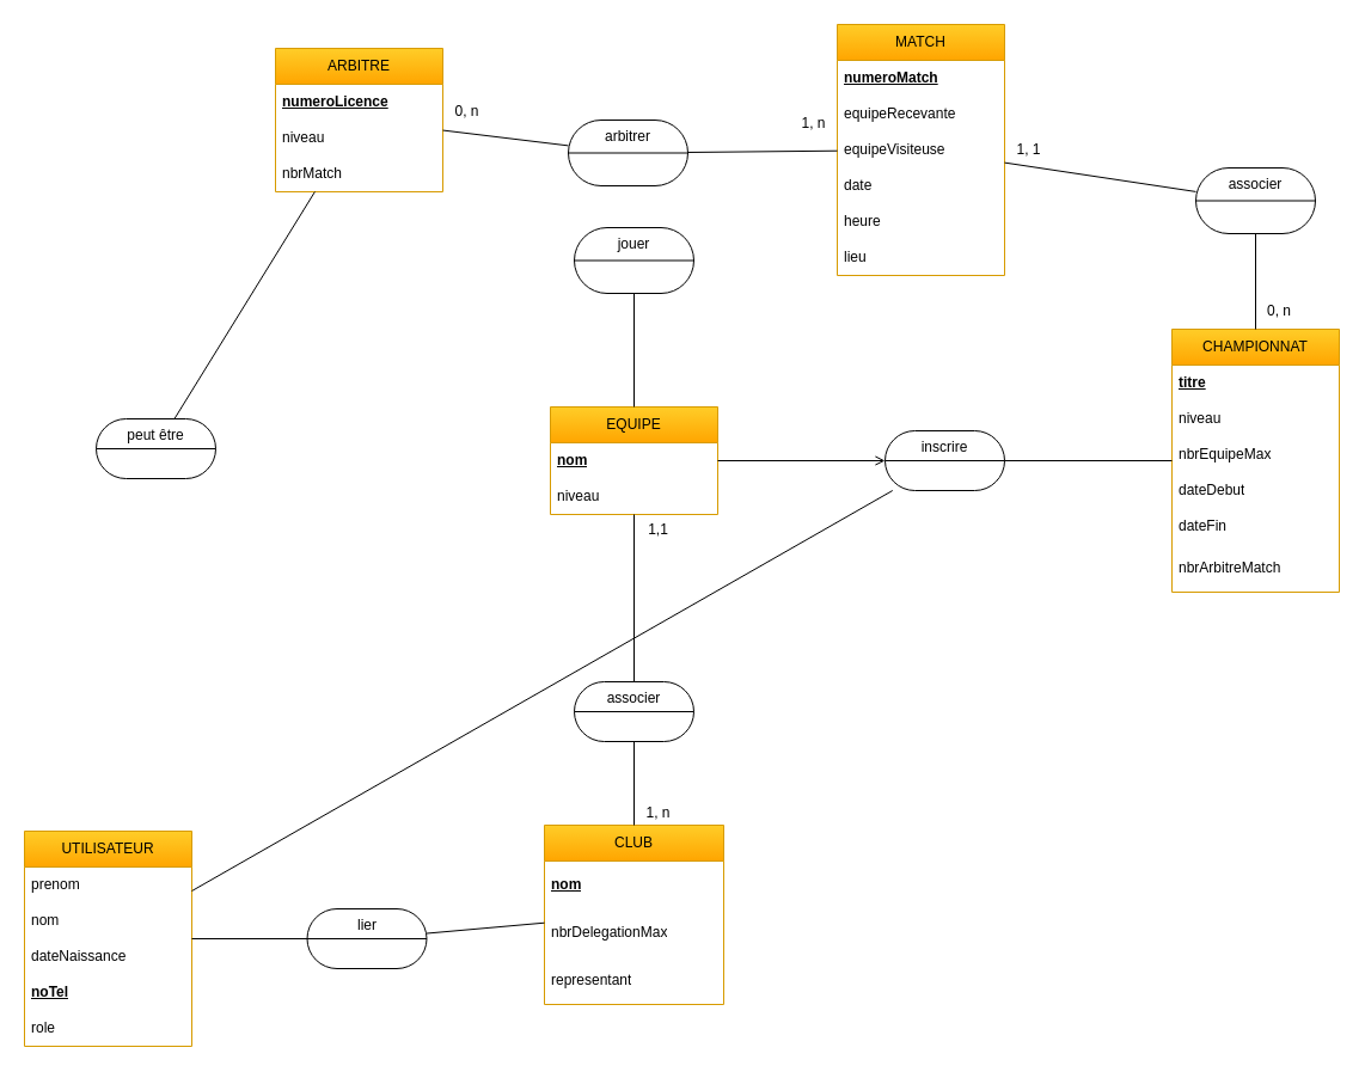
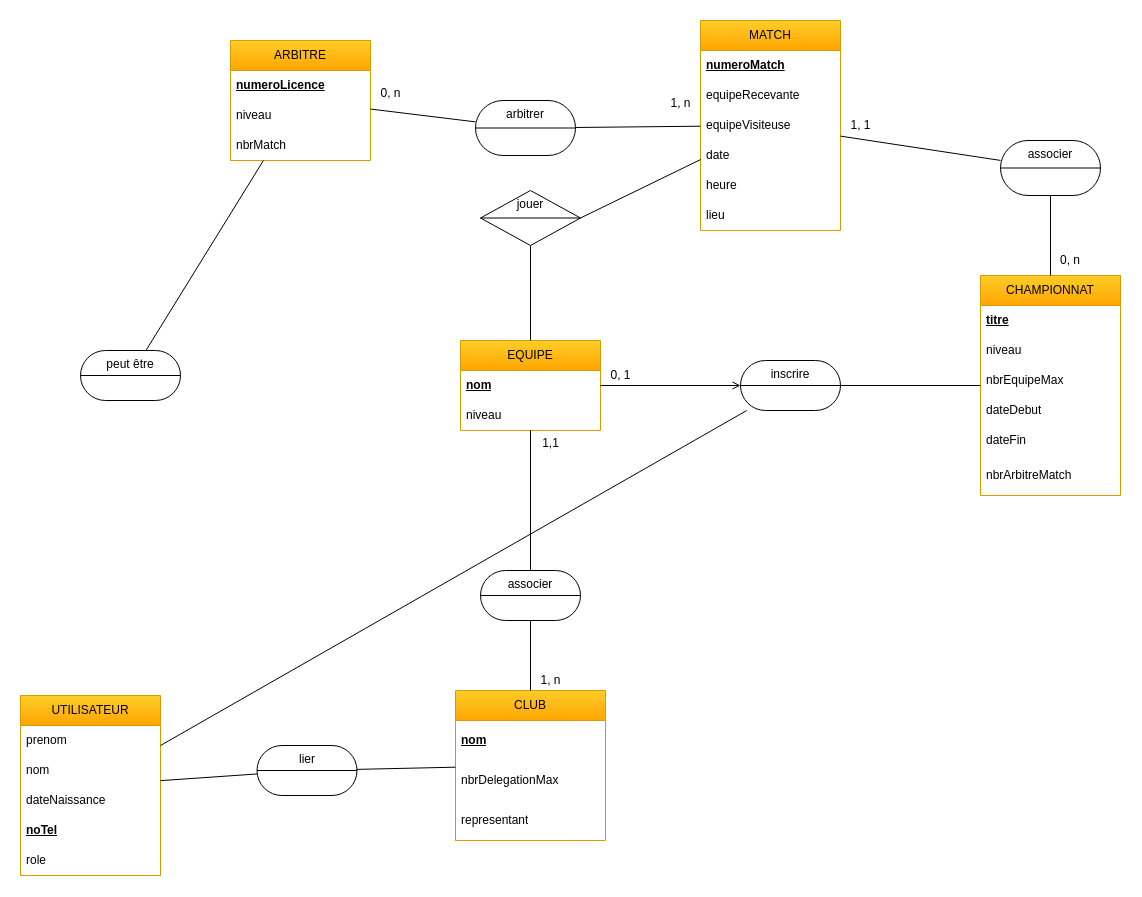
  <mxCell id="0" />
  <mxCell id="1" parent="0" />
  <mxCell id="2" value="EQUIPE" style="swimlane;fontStyle=0;childLayout=stackLayout;horizontal=1;startSize=30;horizontalStack=0;resizeParent=1;resizeParentMax=0;resizeLast=0;collapsible=1;marginBottom=0;whiteSpace=wrap;html=1;fillColor=#ffcd28;strokeColor=#d79b00;gradientColor=#ffa500;" parent="1" vertex="1"><mxGeometry x="460" y="340" width="140" height="90" as="geometry" /></mxCell>
  <mxCell id="3" value="nom" style="text;strokeColor=none;fillColor=none;align=left;verticalAlign=middle;spacingLeft=4;spacingRight=4;overflow=hidden;points=[[0,0.5],[1,0.5]];portConstraint=eastwest;rotatable=0;whiteSpace=wrap;html=1;fontStyle=5" parent="2" vertex="1"><mxGeometry y="30" width="140" height="30" as="geometry" /></mxCell>
  <mxCell id="4" value="niveau" style="text;strokeColor=none;fillColor=none;align=left;verticalAlign=middle;spacingLeft=4;spacingRight=4;overflow=hidden;points=[[0,0.5],[1,0.5]];portConstraint=eastwest;rotatable=0;whiteSpace=wrap;html=1;" parent="2" vertex="1"><mxGeometry y="60" width="140" height="30" as="geometry" /></mxCell>
  <mxCell id="5" value="CLUB" style="swimlane;fontStyle=0;childLayout=stackLayout;horizontal=1;startSize=30;horizontalStack=0;resizeParent=1;resizeParentMax=0;resizeLast=0;collapsible=1;marginBottom=0;whiteSpace=wrap;html=1;fillColor=#ffcd28;gradientColor=#ffa500;strokeColor=#d79b00;" parent="1" vertex="1"><mxGeometry x="455" y="690" width="150" height="150" as="geometry" /></mxCell>
  <mxCell id="6" value="nom" style="text;strokeColor=none;fillColor=none;align=left;verticalAlign=middle;spacingLeft=4;spacingRight=4;overflow=hidden;points=[[0,0.5],[1,0.5]];portConstraint=eastwest;rotatable=0;whiteSpace=wrap;html=1;fontStyle=5" parent="5" vertex="1"><mxGeometry y="30" width="150" height="40" as="geometry" /></mxCell>
  <mxCell id="7" value="nbrDelegationMax" style="text;strokeColor=none;fillColor=none;align=left;verticalAlign=middle;spacingLeft=4;spacingRight=4;overflow=hidden;points=[[0,0.5],[1,0.5]];portConstraint=eastwest;rotatable=0;whiteSpace=wrap;html=1;" parent="5" vertex="1"><mxGeometry y="70" width="150" height="40" as="geometry" /></mxCell>
  <mxCell id="8" value="representant" style="text;strokeColor=none;fillColor=none;align=left;verticalAlign=middle;spacingLeft=4;spacingRight=4;overflow=hidden;points=[[0,0.5],[1,0.5]];portConstraint=eastwest;rotatable=0;whiteSpace=wrap;html=1;" parent="5" vertex="1"><mxGeometry y="110" width="150" height="40" as="geometry" /></mxCell>
  <mxCell id="9" value="ARBITRE" style="swimlane;fontStyle=0;childLayout=stackLayout;horizontal=1;startSize=30;horizontalStack=0;resizeParent=1;resizeParentMax=0;resizeLast=0;collapsible=1;marginBottom=0;whiteSpace=wrap;html=1;fillColor=#ffcd28;gradientColor=#ffa500;strokeColor=#d79b00;" parent="1" vertex="1"><mxGeometry x="230" y="40" width="140" height="120" as="geometry" /></mxCell>
  <mxCell id="10" value="numeroLicence" style="text;strokeColor=none;fillColor=none;align=left;verticalAlign=middle;spacingLeft=4;spacingRight=4;overflow=hidden;points=[[0,0.5],[1,0.5]];portConstraint=eastwest;rotatable=0;whiteSpace=wrap;html=1;fontStyle=5" parent="9" vertex="1"><mxGeometry y="30" width="140" height="30" as="geometry" /></mxCell>
  <mxCell id="11" value="niveau" style="text;strokeColor=none;fillColor=none;align=left;verticalAlign=middle;spacingLeft=4;spacingRight=4;overflow=hidden;points=[[0,0.5],[1,0.5]];portConstraint=eastwest;rotatable=0;whiteSpace=wrap;html=1;" parent="9" vertex="1"><mxGeometry y="60" width="140" height="30" as="geometry" /></mxCell>
  <mxCell id="12" value="nbrMatch" style="text;strokeColor=none;fillColor=none;align=left;verticalAlign=middle;spacingLeft=4;spacingRight=4;overflow=hidden;points=[[0,0.5],[1,0.5]];portConstraint=eastwest;rotatable=0;whiteSpace=wrap;html=1;" parent="9" vertex="1"><mxGeometry y="90" width="140" height="30" as="geometry" /></mxCell>
  <mxCell id="13" value="UTILISATEUR" style="swimlane;fontStyle=0;childLayout=stackLayout;horizontal=1;startSize=30;horizontalStack=0;resizeParent=1;resizeParentMax=0;resizeLast=0;collapsible=1;marginBottom=0;whiteSpace=wrap;html=1;fillColor=#ffcd28;gradientColor=#ffa500;strokeColor=#d79b00;" parent="1" vertex="1"><mxGeometry x="20" y="695" width="140" height="180" as="geometry"><mxRectangle x="570" y="300" width="90" height="30" as="alternateBounds" /></mxGeometry></mxCell>
  <mxCell id="14" value="prenom" style="text;strokeColor=none;fillColor=none;align=left;verticalAlign=middle;spacingLeft=4;spacingRight=4;overflow=hidden;points=[[0,0.5],[1,0.5]];portConstraint=eastwest;rotatable=0;whiteSpace=wrap;html=1;fontStyle=0" parent="13" vertex="1"><mxGeometry y="30" width="140" height="30" as="geometry" /></mxCell>
  <mxCell id="15" value="nom" style="text;strokeColor=none;fillColor=none;align=left;verticalAlign=middle;spacingLeft=4;spacingRight=4;overflow=hidden;points=[[0,0.5],[1,0.5]];portConstraint=eastwest;rotatable=0;whiteSpace=wrap;html=1;fontStyle=0" parent="13" vertex="1"><mxGeometry y="60" width="140" height="30" as="geometry" /></mxCell>
  <mxCell id="16" value="dateNaissance" style="text;strokeColor=none;fillColor=none;align=left;verticalAlign=middle;spacingLeft=4;spacingRight=4;overflow=hidden;points=[[0,0.5],[1,0.5]];portConstraint=eastwest;rotatable=0;whiteSpace=wrap;html=1;fontStyle=0" parent="13" vertex="1"><mxGeometry y="90" width="140" height="30" as="geometry" /></mxCell>
  <mxCell id="17" value="noTel" style="text;strokeColor=none;fillColor=none;align=left;verticalAlign=middle;spacingLeft=4;spacingRight=4;overflow=hidden;points=[[0,0.5],[1,0.5]];portConstraint=eastwest;rotatable=0;whiteSpace=wrap;html=1;fontStyle=5" parent="13" vertex="1"><mxGeometry y="120" width="140" height="30" as="geometry" /></mxCell>
  <mxCell id="18" value="role" style="text;strokeColor=none;fillColor=none;align=left;verticalAlign=middle;spacingLeft=4;spacingRight=4;overflow=hidden;points=[[0,0.5],[1,0.5]];portConstraint=eastwest;rotatable=0;whiteSpace=wrap;html=1;" parent="13" vertex="1"><mxGeometry y="150" width="140" height="30" as="geometry" /></mxCell>
  <mxCell id="19" value="CHAMPIONNAT" style="swimlane;fontStyle=0;childLayout=stackLayout;horizontal=1;startSize=30;horizontalStack=0;resizeParent=1;resizeParentMax=0;resizeLast=0;collapsible=1;marginBottom=0;whiteSpace=wrap;html=1;fillColor=#ffcd28;strokeColor=#d79b00;gradientColor=#ffa500;" parent="1" vertex="1"><mxGeometry x="980" y="275" width="140" height="220" as="geometry" /></mxCell>
  <mxCell id="20" value="titre" style="text;strokeColor=none;fillColor=none;align=left;verticalAlign=middle;spacingLeft=4;spacingRight=4;overflow=hidden;points=[[0,0.5],[1,0.5]];portConstraint=eastwest;rotatable=0;whiteSpace=wrap;html=1;fontStyle=5" parent="19" vertex="1"><mxGeometry y="30" width="140" height="30" as="geometry" /></mxCell>
  <mxCell id="21" value="niveau" style="text;strokeColor=none;fillColor=none;align=left;verticalAlign=middle;spacingLeft=4;spacingRight=4;overflow=hidden;points=[[0,0.5],[1,0.5]];portConstraint=eastwest;rotatable=0;whiteSpace=wrap;html=1;" parent="19" vertex="1"><mxGeometry y="60" width="140" height="30" as="geometry" /></mxCell>
  <mxCell id="22" value="nbrEquipeMax" style="text;strokeColor=none;fillColor=none;align=left;verticalAlign=middle;spacingLeft=4;spacingRight=4;overflow=hidden;points=[[0,0.5],[1,0.5]];portConstraint=eastwest;rotatable=0;whiteSpace=wrap;html=1;" parent="19" vertex="1"><mxGeometry y="90" width="140" height="30" as="geometry" /></mxCell>
  <mxCell id="23" value="dateDebut" style="text;strokeColor=none;fillColor=none;align=left;verticalAlign=middle;spacingLeft=4;spacingRight=4;overflow=hidden;points=[[0,0.5],[1,0.5]];portConstraint=eastwest;rotatable=0;whiteSpace=wrap;html=1;" parent="19" vertex="1"><mxGeometry y="120" width="140" height="30" as="geometry" /></mxCell>
  <mxCell id="24" value="dateFin" style="text;strokeColor=none;fillColor=none;align=left;verticalAlign=middle;spacingLeft=4;spacingRight=4;overflow=hidden;points=[[0,0.5],[1,0.5]];portConstraint=eastwest;rotatable=0;whiteSpace=wrap;html=1;" parent="19" vertex="1"><mxGeometry y="150" width="140" height="30" as="geometry" /></mxCell>
  <mxCell id="25" value="nbrArbitreMatch" style="text;strokeColor=none;fillColor=none;align=left;verticalAlign=middle;spacingLeft=4;spacingRight=4;overflow=hidden;points=[[0,0.5],[1,0.5]];portConstraint=eastwest;rotatable=0;whiteSpace=wrap;html=1;" parent="19" vertex="1"><mxGeometry y="180" width="140" height="40" as="geometry" /></mxCell>
  <mxCell id="26" value="MATCH" style="swimlane;fontStyle=0;childLayout=stackLayout;horizontal=1;startSize=30;horizontalStack=0;resizeParent=1;resizeParentMax=0;resizeLast=0;collapsible=1;marginBottom=0;whiteSpace=wrap;html=1;fillColor=#ffcd28;gradientColor=#ffa500;strokeColor=#d79b00;" parent="1" vertex="1"><mxGeometry x="700" y="20" width="140" height="210" as="geometry" /></mxCell>
  <mxCell id="27" value="numeroMatch" style="text;strokeColor=none;fillColor=none;align=left;verticalAlign=middle;spacingLeft=4;spacingRight=4;overflow=hidden;points=[[0,0.5],[1,0.5]];portConstraint=eastwest;rotatable=0;whiteSpace=wrap;html=1;fontStyle=5" parent="26" vertex="1"><mxGeometry y="30" width="140" height="30" as="geometry" /></mxCell>
  <mxCell id="28" value="equipeRecevante" style="text;strokeColor=none;fillColor=none;align=left;verticalAlign=middle;spacingLeft=4;spacingRight=4;overflow=hidden;points=[[0,0.5],[1,0.5]];portConstraint=eastwest;rotatable=0;whiteSpace=wrap;html=1;" parent="26" vertex="1"><mxGeometry y="60" width="140" height="30" as="geometry" /></mxCell>
  <mxCell id="29" value="equipeVisiteuse" style="text;strokeColor=none;fillColor=none;align=left;verticalAlign=middle;spacingLeft=4;spacingRight=4;overflow=hidden;points=[[0,0.5],[1,0.5]];portConstraint=eastwest;rotatable=0;whiteSpace=wrap;html=1;" parent="26" vertex="1"><mxGeometry y="90" width="140" height="30" as="geometry" /></mxCell>
  <mxCell id="30" value="date" style="text;strokeColor=none;fillColor=none;align=left;verticalAlign=middle;spacingLeft=4;spacingRight=4;overflow=hidden;points=[[0,0.5],[1,0.5]];portConstraint=eastwest;rotatable=0;whiteSpace=wrap;html=1;" parent="26" vertex="1"><mxGeometry y="120" width="140" height="30" as="geometry" /></mxCell>
  <mxCell id="31" value="heure" style="text;strokeColor=none;fillColor=none;align=left;verticalAlign=middle;spacingLeft=4;spacingRight=4;overflow=hidden;points=[[0,0.5],[1,0.5]];portConstraint=eastwest;rotatable=0;whiteSpace=wrap;html=1;" parent="26" vertex="1"><mxGeometry y="150" width="140" height="30" as="geometry" /></mxCell>
  <mxCell id="32" value="lieu" style="text;strokeColor=none;fillColor=none;align=left;verticalAlign=middle;spacingLeft=4;spacingRight=4;overflow=hidden;points=[[0,0.5],[1,0.5]];portConstraint=eastwest;rotatable=0;whiteSpace=wrap;html=1;" parent="26" vertex="1"><mxGeometry y="180" width="140" height="30" as="geometry" /></mxCell>
  <mxCell id="33" value="associer" style="rounded=1;whiteSpace=wrap;html=1;arcSize=50;labelPosition=center;verticalLabelPosition=middle;align=center;verticalAlign=top;" parent="1" vertex="1"><mxGeometry x="480" y="570" width="100" height="50" as="geometry" /></mxCell>
  <mxCell id="34" value="" style="endArrow=none;html=1;rounded=0;" parent="1" source="33" target="2" edge="1"><mxGeometry width="50" height="50" relative="1" as="geometry"><mxPoint x="510" y="540" as="sourcePoint" /><mxPoint x="560" y="490" as="targetPoint" /></mxGeometry></mxCell>
  <mxCell id="35" value="" style="endArrow=none;html=1;rounded=0;" parent="1" target="33" edge="1"><mxGeometry width="50" height="50" relative="1" as="geometry"><mxPoint x="530" y="690" as="sourcePoint" /><mxPoint x="550" y="650" as="targetPoint" /></mxGeometry></mxCell>
  <mxCell id="36" value="" style="endArrow=none;html=1;rounded=0;exitX=0;exitY=0.5;exitDx=0;exitDy=0;entryX=1;entryY=0.5;entryDx=0;entryDy=0;" parent="1" source="33" target="33" edge="1"><mxGeometry width="50" height="50" relative="1" as="geometry"><mxPoint x="530" y="640" as="sourcePoint" /><mxPoint x="580" y="590" as="targetPoint" /></mxGeometry></mxCell>
- <mxCell id="37" value="lier" style="rounded=1;whiteSpace=wrap;html=1;arcSize=50;labelPosition=center;verticalLabelPosition=middle;align=center;verticalAlign=top;" parent="1" vertex="1"><mxGeometry x="256.5" y="760" width="100" height="50" as="geometry" /></mxCell>
+ <mxCell id="37" value="lier" style="rounded=1;whiteSpace=wrap;html=1;arcSize=50;labelPosition=center;verticalLabelPosition=middle;align=center;verticalAlign=top;" parent="1" vertex="1"><mxGeometry x="256.5" y="745" width="100" height="50" as="geometry" /></mxCell>
  <mxCell id="38" value="" style="endArrow=none;html=1;rounded=0;exitX=0;exitY=0.5;exitDx=0;exitDy=0;entryX=1;entryY=0.5;entryDx=0;entryDy=0;" parent="1" source="37" target="37" edge="1"><mxGeometry width="50" height="50" relative="1" as="geometry"><mxPoint x="340" y="830" as="sourcePoint" /><mxPoint x="390" y="780" as="targetPoint" /></mxGeometry></mxCell>
  <mxCell id="39" value="" style="endArrow=none;html=1;rounded=0;" parent="1" source="13" target="37" edge="1"><mxGeometry width="50" height="50" relative="1" as="geometry"><mxPoint x="330" y="630" as="sourcePoint" /><mxPoint x="380" y="580" as="targetPoint" /></mxGeometry></mxCell>
  <mxCell id="40" value="" style="endArrow=none;html=1;rounded=0;" parent="1" source="37" target="5" edge="1"><mxGeometry width="50" height="50" relative="1" as="geometry"><mxPoint x="330" y="630" as="sourcePoint" /><mxPoint x="380" y="580" as="targetPoint" /></mxGeometry></mxCell>
  <mxCell id="41" value="inscrire" style="rounded=1;whiteSpace=wrap;html=1;arcSize=50;labelPosition=center;verticalLabelPosition=middle;align=center;verticalAlign=top;" parent="1" vertex="1"><mxGeometry x="740" y="360" width="100" height="50" as="geometry" /></mxCell>
  <mxCell id="42" value="" style="endArrow=none;html=1;rounded=0;exitX=0;exitY=0.5;exitDx=0;exitDy=0;entryX=1;entryY=0.5;entryDx=0;entryDy=0;" parent="1" source="41" target="41" edge="1"><mxGeometry width="50" height="50" relative="1" as="geometry"><mxPoint x="820" y="450" as="sourcePoint" /><mxPoint x="870" y="400" as="targetPoint" /></mxGeometry></mxCell>
  <mxCell id="43" value="" style="endArrow=open;html=1;rounded=0;" parent="1" source="2" target="41" edge="1"><mxGeometry width="50" height="50" relative="1" as="geometry"><mxPoint x="730" y="530" as="sourcePoint" /><mxPoint x="780" y="480" as="targetPoint" /></mxGeometry></mxCell>
  <mxCell id="44" value="" style="endArrow=none;html=1;rounded=0;" parent="1" source="41" target="19" edge="1"><mxGeometry width="50" height="50" relative="1" as="geometry"><mxPoint x="730" y="530" as="sourcePoint" /><mxPoint x="780" y="480" as="targetPoint" /></mxGeometry></mxCell>
  <mxCell id="45" value="" style="endArrow=none;html=1;rounded=0;" parent="1" source="9" target="46" edge="1"><mxGeometry width="50" height="50" relative="1" as="geometry"><mxPoint x="730" y="790" as="sourcePoint" /><mxPoint x="780" y="740" as="targetPoint" /></mxGeometry></mxCell>
  <mxCell id="46" value="arbitrer" style="rounded=1;whiteSpace=wrap;html=1;arcSize=50;verticalAlign=top;" parent="1" vertex="1"><mxGeometry x="475" y="100" width="100" height="55" as="geometry" /></mxCell>
  <mxCell id="47" value="" style="endArrow=none;html=1;rounded=0;" parent="1" source="46" target="26" edge="1"><mxGeometry width="50" height="50" relative="1" as="geometry"><mxPoint x="610" y="830" as="sourcePoint" /><mxPoint x="660" y="780" as="targetPoint" /></mxGeometry></mxCell>
  <mxCell id="48" value="" style="endArrow=none;html=1;rounded=0;entryX=1;entryY=0.5;entryDx=0;entryDy=0;exitX=0;exitY=0.5;exitDx=0;exitDy=0;" parent="1" source="46" target="46" edge="1"><mxGeometry width="50" height="50" relative="1" as="geometry"><mxPoint x="730" y="815" as="sourcePoint" /><mxPoint x="780" y="765" as="targetPoint" /></mxGeometry></mxCell>
  <mxCell id="49" value="associer" style="rounded=1;whiteSpace=wrap;html=1;arcSize=50;verticalAlign=top;" parent="1" vertex="1"><mxGeometry x="1000" y="140" width="100" height="55" as="geometry" /></mxCell>
  <mxCell id="50" value="" style="endArrow=none;html=1;rounded=0;entryX=1;entryY=0.5;entryDx=0;entryDy=0;exitX=0;exitY=0.5;exitDx=0;exitDy=0;" parent="1" source="49" target="49" edge="1"><mxGeometry width="50" height="50" relative="1" as="geometry"><mxPoint x="1050" y="650" as="sourcePoint" /><mxPoint x="1060" y="590" as="targetPoint" /></mxGeometry></mxCell>
  <mxCell id="51" value="" style="endArrow=none;html=1;rounded=0;" parent="1" source="49" target="26" edge="1"><mxGeometry width="50" height="50" relative="1" as="geometry"><mxPoint x="690" y="730" as="sourcePoint" /><mxPoint x="740" y="680" as="targetPoint" /></mxGeometry></mxCell>
- <mxCell id="52" value="jouer" style="rounded=1;whiteSpace=wrap;html=1;arcSize=50;verticalAlign=top;" parent="1" vertex="1"><mxGeometry x="480" y="190" width="100" height="55" as="geometry" /></mxCell>
+ <mxCell id="52" value="jouer" style="rhombus;whiteSpace=wrap;html=1;arcSize=50;verticalAlign=top;" parent="1" vertex="1"><mxGeometry x="480" y="190" width="100" height="55" as="geometry" /></mxCell>
  <mxCell id="53" value="" style="endArrow=none;html=1;rounded=0;entryX=1;entryY=0.5;entryDx=0;entryDy=0;exitX=0;exitY=0.5;exitDx=0;exitDy=0;" parent="1" source="52" target="52" edge="1"><mxGeometry width="50" height="50" relative="1" as="geometry"><mxPoint x="490" y="280" as="sourcePoint" /><mxPoint x="540" y="230" as="targetPoint" /></mxGeometry></mxCell>
+ <mxCell id="54" value="0, 1" style="text;html=1;align=center;verticalAlign=middle;resizable=0;points=[];autosize=1;strokeColor=none;fillColor=none;" vertex="1" parent="1"><mxGeometry x="600" y="360" width="40" height="30" as="geometry" /></mxCell>
  <mxCell id="55" value="1, 1" style="text;html=1;align=center;verticalAlign=middle;resizable=0;points=[];autosize=1;strokeColor=none;fillColor=none;" vertex="1" parent="1"><mxGeometry x="840" y="110" width="40" height="30" as="geometry" /></mxCell>
  <mxCell id="56" value="" style="endArrow=none;html=1;rounded=0;" edge="1" parent="1" source="49" target="19"><mxGeometry width="50" height="50" relative="1" as="geometry"><mxPoint x="1050" y="195" as="sourcePoint" /><mxPoint x="1050" y="230" as="targetPoint" /></mxGeometry></mxCell>
  <mxCell id="57" value="0, n" style="text;html=1;align=center;verticalAlign=middle;whiteSpace=wrap;rounded=0;" vertex="1" parent="1"><mxGeometry x="1040" y="245" width="60" height="30" as="geometry" /></mxCell>
  <mxCell id="58" value="0, n" style="text;html=1;align=center;verticalAlign=middle;resizable=0;points=[];autosize=1;strokeColor=none;fillColor=none;" vertex="1" parent="1"><mxGeometry x="370" y="78" width="40" height="30" as="geometry" /></mxCell>
  <mxCell id="59" value="1, n" style="text;html=1;align=center;verticalAlign=middle;resizable=0;points=[];autosize=1;strokeColor=none;fillColor=none;" vertex="1" parent="1"><mxGeometry x="660" y="88" width="40" height="30" as="geometry" /></mxCell>
  <mxCell id="60" value="1,1" style="text;html=1;align=center;verticalAlign=middle;resizable=0;points=[];autosize=1;strokeColor=none;fillColor=none;" vertex="1" parent="1"><mxGeometry x="530" y="428" width="40" height="30" as="geometry" /></mxCell>
  <mxCell id="61" value="1, n" style="text;html=1;align=center;verticalAlign=middle;resizable=0;points=[];autosize=1;strokeColor=none;fillColor=none;" vertex="1" parent="1"><mxGeometry x="530" y="665" width="40" height="30" as="geometry" /></mxCell>
  <mxCell id="62" value="" style="endArrow=none;html=1;rounded=0;" edge="1" parent="1" source="2" target="52"><mxGeometry width="50" height="50" relative="1" as="geometry"><mxPoint x="560" y="320" as="sourcePoint" /><mxPoint x="610" y="270" as="targetPoint" /></mxGeometry></mxCell>
+ <mxCell id="63" value="" style="endArrow=none;html=1;rounded=0;exitX=1;exitY=0.5;exitDx=0;exitDy=0;" edge="1" parent="1" source="52" target="26"><mxGeometry width="50" height="50" relative="1" as="geometry"><mxPoint x="560" y="320" as="sourcePoint" /><mxPoint x="610" y="270" as="targetPoint" /></mxGeometry></mxCell>
  <mxCell id="64" value="peut être" style="rounded=1;whiteSpace=wrap;html=1;arcSize=50;labelPosition=center;verticalLabelPosition=middle;align=center;verticalAlign=top;" vertex="1" parent="1"><mxGeometry x="80" y="350" width="100" height="50" as="geometry" /></mxCell>
  <mxCell id="65" value="" style="endArrow=none;html=1;rounded=0;exitX=0;exitY=0.5;exitDx=0;exitDy=0;entryX=1;entryY=0.5;entryDx=0;entryDy=0;" edge="1" parent="1" source="64" target="64"><mxGeometry width="50" height="50" relative="1" as="geometry"><mxPoint x="160" y="440" as="sourcePoint" /><mxPoint x="210" y="390" as="targetPoint" /></mxGeometry></mxCell>
  <mxCell id="66" value="" style="endArrow=none;html=1;rounded=0;" edge="1" parent="1" source="64" target="9"><mxGeometry width="50" height="50" relative="1" as="geometry"><mxPoint x="220" y="390" as="sourcePoint" /><mxPoint x="270" y="340" as="targetPoint" /></mxGeometry></mxCell>
  <mxCell id="67" value="" style="endArrow=none;html=1;rounded=0;" edge="1" parent="1" source="13" target="41"><mxGeometry width="50" height="50" relative="1" as="geometry"><mxPoint x="220" y="620" as="sourcePoint" /><mxPoint x="270" y="570" as="targetPoint" /></mxGeometry></mxCell>
